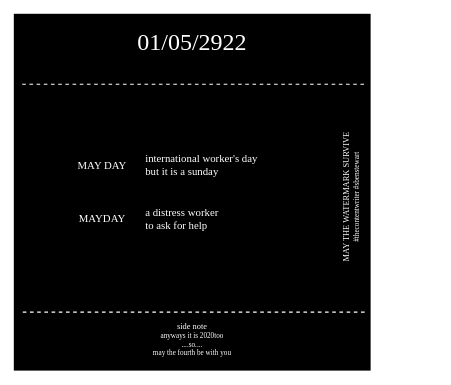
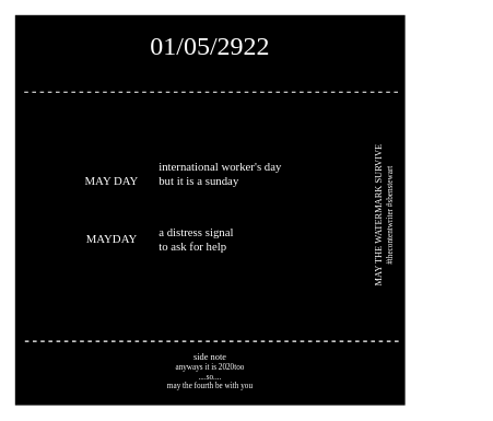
  <mxCell id="0" />
  <mxCell id="1" parent="0" />
  <mxCell id="2" value="" style="whiteSpace=wrap;html=1;aspect=fixed;strokeWidth=5;strokeColor=#FFFFFF;fillColor=#000000;" parent="1" vertex="1"><mxGeometry x="20" y="20" width="600" height="600" as="geometry" /></mxCell>
  <mxCell id="3" value="" style="edgeStyle=orthogonalEdgeStyle;rounded=0;orthogonalLoop=1;jettySize=auto;html=1;" edge="1" parent="1" source="4"><mxGeometry relative="1" as="geometry"><mxPoint x="320" y="160" as="targetPoint" /></mxGeometry></mxCell>
  <mxCell id="4" value="&lt;font face=&quot;xkcd&quot;&gt;&lt;span style=&quot;font-size: 40px&quot;&gt;01/05/2922&lt;/span&gt;&lt;br&gt;&lt;/font&gt;" style="text;html=1;strokeColor=none;fillColor=none;align=center;verticalAlign=middle;whiteSpace=wrap;rounded=0;fontColor=#FFFFFF;" parent="1" vertex="1"><mxGeometry x="25" y="60" width="590" height="20" as="geometry" /></mxCell>
  <mxCell id="5" value="" style="endArrow=none;dashed=1;html=1;strokeWidth=2;labelBackgroundColor=none;fontColor=#FFFFFF;strokeColor=#FFFFFF;" parent="1" edge="1"><mxGeometry width="50" height="50" relative="1" as="geometry"><mxPoint x="606.5" y="140" as="sourcePoint" /><mxPoint x="31.5" y="140" as="targetPoint" /></mxGeometry></mxCell>
  <mxCell id="6" value="" style="endArrow=none;dashed=1;html=1;strokeWidth=2;labelBackgroundColor=none;fontColor=#FFFFFF;strokeColor=#FFFFFF;" parent="1" edge="1"><mxGeometry width="50" height="50" relative="1" as="geometry"><mxPoint x="607.5" y="520" as="sourcePoint" /><mxPoint x="32.5" y="520" as="targetPoint" /></mxGeometry></mxCell>
  <mxCell id="7" value="&lt;font face=&quot;xkcd&quot;&gt;&lt;span style=&quot;font-size: 14px&quot;&gt;side note&lt;/span&gt;&lt;/font&gt;&lt;font face=&quot;xkcd&quot;&gt;&lt;br&gt;anyways it is 2020too&lt;br&gt;....so&lt;/font&gt;&lt;span style=&quot;font-family: &amp;#34;xkcd&amp;#34;&quot;&gt;....&lt;/span&gt;&lt;font face=&quot;xkcd&quot;&gt;&lt;br&gt;may the fourth be with you&lt;br&gt;&lt;/font&gt;" style="text;html=1;strokeColor=none;fillColor=none;align=center;verticalAlign=middle;whiteSpace=wrap;rounded=0;fontColor=#FFFFFF;" parent="1" vertex="1"><mxGeometry x="30" y="530" width="580" height="70" as="geometry" /></mxCell>
  <mxCell id="8" style="edgeStyle=orthogonalEdgeStyle;rounded=0;orthogonalLoop=1;jettySize=auto;html=1;exitX=0.5;exitY=1;exitDx=0;exitDy=0;strokeWidth=2;" parent="1" edge="1"><mxGeometry relative="1" as="geometry"><mxPoint x="471" y="381" as="sourcePoint" /><mxPoint x="471" y="381" as="targetPoint" /></mxGeometry></mxCell>
  <mxCell id="9" value="&lt;font face=&quot;xkcd&quot;&gt;&lt;span style=&quot;font-size: 14px&quot;&gt;MAY THE WATERMARK SURVIVE&lt;br&gt;&lt;/span&gt;#thecontentwriter #sbenstewart&lt;br&gt;&lt;/font&gt;" style="text;html=1;strokeColor=none;fillColor=none;align=center;verticalAlign=middle;whiteSpace=wrap;rounded=0;rotation=-90;fontColor=#FFFFFF;" parent="1" vertex="1"><mxGeometry x="440" y="318" width="290" height="20" as="geometry" /></mxCell>
  <mxCell id="10" value="&lt;div style=&quot;text-align: justify&quot;&gt;&lt;span style=&quot;font-family: &amp;#34;xkcd&amp;#34; ; font-size: 18px&quot;&gt;MAY DAY&lt;/span&gt;&lt;/div&gt;" style="text;html=1;strokeColor=none;fillColor=none;align=center;verticalAlign=middle;whiteSpace=wrap;rounded=0;fontColor=#FFFFFF;" parent="1" vertex="1"><mxGeometry x="110" y="262" width="120" height="26" as="geometry" /></mxCell>
- <mxCell id="11" value="&lt;div style=&quot;&quot;&gt;&lt;span style=&quot;font-family: &amp;quot;xkcd&amp;quot; ; font-size: 18px&quot;&gt;international worker's day&lt;/span&gt;&lt;/div&gt;&lt;div style=&quot;&quot;&gt;&lt;span style=&quot;font-family: &amp;quot;xkcd&amp;quot; ; font-size: 18px&quot;&gt;but it is a sunday&lt;/span&gt;&lt;/div&gt;" style="text;html=1;strokeColor=none;fillColor=none;align=left;verticalAlign=middle;whiteSpace=wrap;rounded=0;fontColor=#FFFFFF;" vertex="1" parent="1"><mxGeometry x="240" y="245" width="290" height="60" as="geometry" /></mxCell>
+ <mxCell id="11" value="&lt;div style=&quot;&quot;&gt;&lt;span style=&quot;font-family: &amp;quot;xkcd&amp;quot; ; font-size: 18px&quot;&gt;international worker's day&lt;/span&gt;&lt;/div&gt;&lt;div style=&quot;&quot;&gt;&lt;span style=&quot;font-family: &amp;quot;xkcd&amp;quot; ; font-size: 18px&quot;&gt;but it is a sunday&lt;/span&gt;&lt;/div&gt;" style="text;html=1;strokeColor=none;fillColor=none;align=left;verticalAlign=middle;whiteSpace=wrap;rounded=0;fontColor=#FFFFFF;" vertex="1" parent="1"><mxGeometry x="240" y="235" width="290" height="60" as="geometry" /></mxCell>
  <mxCell id="12" value="&lt;div style=&quot;text-align: justify&quot;&gt;&lt;span style=&quot;font-family: &amp;#34;xkcd&amp;#34; ; font-size: 18px&quot;&gt;MAYDAY&lt;/span&gt;&lt;/div&gt;" style="text;html=1;strokeColor=none;fillColor=none;align=center;verticalAlign=middle;whiteSpace=wrap;rounded=0;fontColor=#FFFFFF;" vertex="1" parent="1"><mxGeometry x="110" y="352" width="120" height="26" as="geometry" /></mxCell>
- <mxCell id="13" value="&lt;div&gt;&lt;font face=&quot;xkcd&quot;&gt;&lt;span style=&quot;font-size: 18px&quot;&gt;a distress worker&amp;nbsp;&lt;/span&gt;&lt;/font&gt;&lt;/div&gt;&lt;div&gt;&lt;font face=&quot;xkcd&quot;&gt;&lt;span style=&quot;font-size: 18px&quot;&gt;to ask for help&lt;/span&gt;&lt;/font&gt;&lt;/div&gt;" style="text;html=1;strokeColor=none;fillColor=none;align=left;verticalAlign=middle;whiteSpace=wrap;rounded=0;fontColor=#FFFFFF;" vertex="1" parent="1"><mxGeometry x="240" y="335" width="290" height="60" as="geometry" /></mxCell>
+ <mxCell id="13" value="&lt;div&gt;&lt;font face=&quot;xkcd&quot;&gt;&lt;span style=&quot;font-size: 18px&quot;&gt;a distress signal&amp;nbsp;&lt;/span&gt;&lt;/font&gt;&lt;/div&gt;&lt;div&gt;&lt;font face=&quot;xkcd&quot;&gt;&lt;span style=&quot;font-size: 18px&quot;&gt;to ask for help&lt;/span&gt;&lt;/font&gt;&lt;/div&gt;" style="text;html=1;strokeColor=none;fillColor=none;align=left;verticalAlign=middle;whiteSpace=wrap;rounded=0;fontColor=#FFFFFF;" vertex="1" parent="1"><mxGeometry x="240" y="335" width="290" height="60" as="geometry" /></mxCell>
